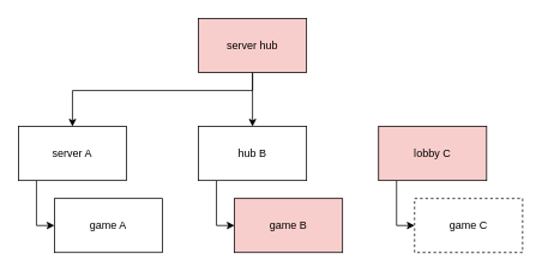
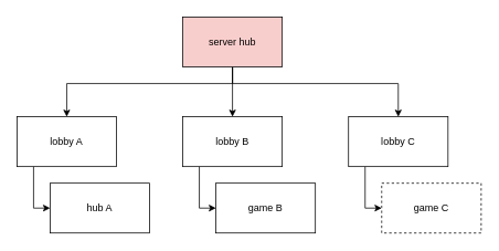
  <mxCell id="0" />
  <mxCell id="1" parent="0" />
  <mxCell id="2" style="edgeStyle=orthogonalEdgeStyle;rounded=0;orthogonalLoop=1;jettySize=auto;html=1;entryX=0.5;entryY=0;entryDx=0;entryDy=0;" edge="1" parent="1" source="5" target="11"><mxGeometry relative="1" as="geometry" /></mxCell>
+ <mxCell id="3" style="edgeStyle=orthogonalEdgeStyle;rounded=0;orthogonalLoop=1;jettySize=auto;html=1;entryX=0.5;entryY=0;entryDx=0;entryDy=0;" edge="1" parent="1" source="5" target="7"><mxGeometry relative="1" as="geometry"><Array as="points"><mxPoint x="280" y="100" /><mxPoint x="480" y="100" /></Array></mxGeometry></mxCell>
  <mxCell id="4" style="edgeStyle=orthogonalEdgeStyle;rounded=0;orthogonalLoop=1;jettySize=auto;html=1;entryX=0.5;entryY=0;entryDx=0;entryDy=0;" edge="1" parent="1" source="5" target="9"><mxGeometry relative="1" as="geometry"><Array as="points"><mxPoint x="280" y="100" /><mxPoint x="80" y="100" /></Array></mxGeometry></mxCell>
  <mxCell id="5" value="server hub" style="rounded=0;whiteSpace=wrap;html=1;fillColor=#f8cecc;" vertex="1" parent="1"><mxGeometry x="220" y="20" width="120" height="60" as="geometry" /></mxCell>
  <mxCell id="6" style="edgeStyle=orthogonalEdgeStyle;rounded=0;orthogonalLoop=1;jettySize=auto;html=1;entryX=0;entryY=0.5;entryDx=0;entryDy=0;" edge="1" parent="1" source="7" target="14"><mxGeometry relative="1" as="geometry"><Array as="points"><mxPoint x="440" y="250" /></Array></mxGeometry></mxCell>
- <mxCell id="7" value="lobby C" style="rounded=0;whiteSpace=wrap;html=1;fillColor=#f8cecc;" vertex="1" parent="1"><mxGeometry x="420" y="140" width="120" height="60" as="geometry" /></mxCell>
+ <mxCell id="7" value="lobby C" style="rounded=0;whiteSpace=wrap;html=1;" vertex="1" parent="1"><mxGeometry x="420" y="140" width="120" height="60" as="geometry" /></mxCell>
  <mxCell id="8" style="edgeStyle=orthogonalEdgeStyle;rounded=0;orthogonalLoop=1;jettySize=auto;html=1;entryX=0;entryY=0.5;entryDx=0;entryDy=0;" edge="1" parent="1" source="9" target="12"><mxGeometry relative="1" as="geometry"><Array as="points"><mxPoint x="40" y="250" /></Array></mxGeometry></mxCell>
- <mxCell id="9" value="server A" style="rounded=0;whiteSpace=wrap;html=1;" vertex="1" parent="1"><mxGeometry x="20" y="140" width="120" height="60" as="geometry" /></mxCell>
+ <mxCell id="9" value="lobby A" style="rounded=0;whiteSpace=wrap;html=1;" vertex="1" parent="1"><mxGeometry x="20" y="140" width="120" height="60" as="geometry" /></mxCell>
  <mxCell id="10" style="edgeStyle=orthogonalEdgeStyle;rounded=0;orthogonalLoop=1;jettySize=auto;html=1;entryX=0;entryY=0.5;entryDx=0;entryDy=0;" edge="1" parent="1" source="11" target="13"><mxGeometry relative="1" as="geometry"><Array as="points"><mxPoint x="240" y="250" /></Array></mxGeometry></mxCell>
- <mxCell id="11" value="hub B" style="rounded=0;whiteSpace=wrap;html=1;" vertex="1" parent="1"><mxGeometry x="220" y="140" width="120" height="60" as="geometry" /></mxCell>
- <mxCell id="12" value="game A" style="rounded=0;whiteSpace=wrap;html=1;" vertex="1" parent="1"><mxGeometry x="60" y="220" width="120" height="60" as="geometry" /></mxCell>
- <mxCell id="13" value="game B" style="rounded=0;whiteSpace=wrap;html=1;fillColor=#f8cecc;" vertex="1" parent="1"><mxGeometry x="260" y="220" width="120" height="60" as="geometry" /></mxCell>
+ <mxCell id="11" value="lobby B" style="rounded=0;whiteSpace=wrap;html=1;" vertex="1" parent="1"><mxGeometry x="220" y="140" width="120" height="60" as="geometry" /></mxCell>
+ <mxCell id="12" value="hub A" style="rounded=0;whiteSpace=wrap;html=1;" vertex="1" parent="1"><mxGeometry x="60" y="220" width="120" height="60" as="geometry" /></mxCell>
+ <mxCell id="13" value="game B" style="rounded=0;whiteSpace=wrap;html=1;" vertex="1" parent="1"><mxGeometry x="260" y="220" width="120" height="60" as="geometry" /></mxCell>
  <mxCell id="14" value="game C" style="rounded=0;whiteSpace=wrap;html=1;dashed=1;" vertex="1" parent="1"><mxGeometry x="460" y="220" width="120" height="60" as="geometry" /></mxCell>
